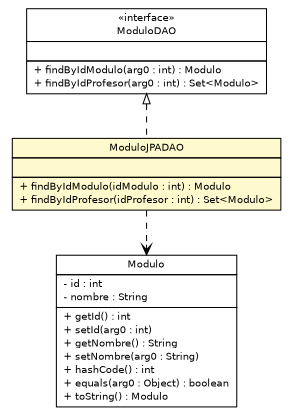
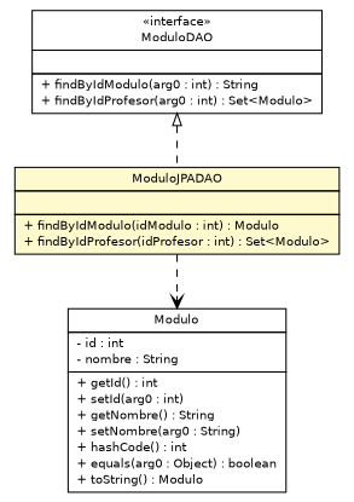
  digraph {
    nodesep=0.25
    ranksep=0.5
    node [fontcolor=black fontname=Helvetica fontsize=10.0 shape=plaintext]
    edge [fontname=Helvetica headport=p labelfontname=Helvetica labelfontsize=10 style=dashed tailport=p]
    n1 [label=<<table title="curso.java.app.miniclase.dao.jpa.ModuloJPADAO" border="0" cellborder="1" cellspacing="0" cellpadding="2" port="p" bgcolor="lemonChiffon" href="./ModuloJPADAO.html"> 		<tr><td><table border="0" cellspacing="0" cellpadding="1"> <tr><td align="center" balign="center"> ModuloJPADAO </td></tr> 		</table></td></tr> 		<tr><td><table border="0" cellspacing="0" cellpadding="1"> <tr><td align="left" balign="left">  </td></tr> 		</table></td></tr> 		<tr><td><table border="0" cellspacing="0" cellpadding="1"> <tr><td align="left" balign="left"> + findByIdModulo(idModulo : int) : Modulo </td></tr> <tr><td align="left" balign="left"> + findByIdProfesor(idProfesor : int) : Set&lt;Modulo&gt; </td></tr> 		</table></td></tr> 		</table>>]
    n2 [label=<<table title="curso.java.app.miniclase.pojosanotados.Modulo" border="0" cellborder="1" cellspacing="0" cellpadding="2" port="p" href="http://java.sun.com/j2se/1.4.2/docs/api/curso/java/app/miniclase/pojosanotados/Modulo.html"> 		<tr><td><table border="0" cellspacing="0" cellpadding="1"> <tr><td align="center" balign="center"> Modulo </td></tr> 		</table></td></tr> 		<tr><td><table border="0" cellspacing="0" cellpadding="1"> <tr><td align="left" balign="left"> - id : int </td></tr> <tr><td align="left" balign="left"> - nombre : String </td></tr> 		</table></td></tr> 		<tr><td><table border="0" cellspacing="0" cellpadding="1"> <tr><td align="left" balign="left"> + getId() : int </td></tr> <tr><td align="left" balign="left"> + setId(arg0 : int) </td></tr> <tr><td align="left" balign="left"> + getNombre() : String </td></tr> <tr><td align="left" balign="left"> + setNombre(arg0 : String) </td></tr> <tr><td align="left" balign="left"> + hashCode() : int </td></tr> <tr><td align="left" balign="left"> + equals(arg0 : Object) : boolean </td></tr> <tr><td align="left" balign="left"> + toString() : Modulo </td></tr> 		</table></td></tr> 		</table>>]
-   n3 [label=<<table title="curso.java.app.miniclase.dao.ModuloDAO" border="0" cellborder="1" cellspacing="0" cellpadding="2" port="p" href="http://java.sun.com/j2se/1.4.2/docs/api/curso/java/app/miniclase/dao/ModuloDAO.html"> 		<tr><td><table border="0" cellspacing="0" cellpadding="1"> <tr><td align="center" balign="center"> &#171;interface&#187; </td></tr> <tr><td align="center" balign="center"> ModuloDAO </td></tr> 		</table></td></tr> 		<tr><td><table border="0" cellspacing="0" cellpadding="1"> <tr><td align="left" balign="left">  </td></tr> 		</table></td></tr> 		<tr><td><table border="0" cellspacing="0" cellpadding="1"> <tr><td align="left" balign="left"> + findByIdModulo(arg0 : int) : Modulo </td></tr> <tr><td align="left" balign="left"> + findByIdProfesor(arg0 : int) : Set&lt;Modulo&gt; </td></tr> 		</table></td></tr> 		</table>>]
+   n3 [label=<<table title="curso.java.app.miniclase.dao.ModuloDAO" border="0" cellborder="1" cellspacing="0" cellpadding="2" port="p" href="http://java.sun.com/j2se/1.4.2/docs/api/curso/java/app/miniclase/dao/ModuloDAO.html"> 		<tr><td><table border="0" cellspacing="0" cellpadding="1"> <tr><td align="center" balign="center"> &#171;interface&#187; </td></tr> <tr><td align="center" balign="center"> ModuloDAO </td></tr> 		</table></td></tr> 		<tr><td><table border="0" cellspacing="0" cellpadding="1"> <tr><td align="left" balign="left">  </td></tr> 		</table></td></tr> 		<tr><td><table border="0" cellspacing="0" cellpadding="1"> <tr><td align="left" balign="left"> + findByIdModulo(arg0 : int) : String </td></tr> <tr><td align="left" balign="left"> + findByIdProfesor(arg0 : int) : Set&lt;Modulo&gt; </td></tr> 		</table></td></tr> 		</table>>]
    n1 -> n2 [arrowhead=open color=black fontcolor=black fontsize=10.0]
    n3 -> n1 [arrowtail=empty dir=back fontsize=10]
  }
